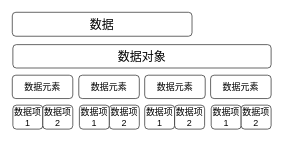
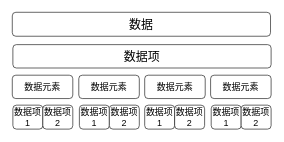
  <mxCell id="0" />
  <mxCell id="1" parent="0" />
- <mxCell id="2" value="&lt;font style=&quot;font-size: 20px;&quot;&gt;数据对象&lt;/font&gt;" style="rounded=1;whiteSpace=wrap;html=1;" vertex="1" parent="1"><mxGeometry x="21" y="74" width="431" height="39" as="geometry" /></mxCell>
+ <mxCell id="2" value="&lt;font style=&quot;font-size: 20px;&quot;&gt;数据项&lt;/font&gt;" style="rounded=1;whiteSpace=wrap;html=1;" vertex="1" parent="1"><mxGeometry x="21" y="74" width="431" height="39" as="geometry" /></mxCell>
  <mxCell id="3" value="&lt;font style=&quot;font-size: 15px;&quot;&gt;数据元素&lt;/font&gt;" style="rounded=1;whiteSpace=wrap;html=1;fontSize=15;" vertex="1" parent="1"><mxGeometry x="20" y="125" width="101" height="39" as="geometry" /></mxCell>
- <mxCell id="4" value="&lt;font style=&quot;font-size: 20px;&quot;&gt;数据&lt;/font&gt;" style="rounded=1;whiteSpace=wrap;html=1;" vertex="1" parent="1"><mxGeometry x="20" y="20" width="300" height="40" as="geometry" /></mxCell>
+ <mxCell id="4" value="&lt;font style=&quot;font-size: 20px;&quot;&gt;数据&lt;/font&gt;" style="rounded=1;whiteSpace=wrap;html=1;" vertex="1" parent="1"><mxGeometry x="20" y="20" width="431" height="40" as="geometry" /></mxCell>
  <mxCell id="5" value="&lt;font style=&quot;font-size: 15px;&quot;&gt;数据元素&lt;/font&gt;" style="rounded=1;whiteSpace=wrap;html=1;fontSize=15;" vertex="1" parent="1"><mxGeometry x="131" y="125" width="101" height="39" as="geometry" /></mxCell>
  <mxCell id="6" value="&lt;font style=&quot;font-size: 15px;&quot;&gt;数据元素&lt;/font&gt;" style="rounded=1;whiteSpace=wrap;html=1;fontSize=15;" vertex="1" parent="1"><mxGeometry x="241" y="125" width="101" height="39" as="geometry" /></mxCell>
  <mxCell id="7" value="&lt;font style=&quot;font-size: 15px;&quot;&gt;数据元素&lt;/font&gt;" style="rounded=1;whiteSpace=wrap;html=1;fontSize=15;" vertex="1" parent="1"><mxGeometry x="351" y="125" width="101" height="39" as="geometry" /></mxCell>
  <mxCell id="8" value="&lt;font style=&quot;font-size: 15px;&quot;&gt;数据项1&lt;/font&gt;" style="rounded=1;whiteSpace=wrap;html=1;fontSize=15;" vertex="1" parent="1"><mxGeometry x="21" y="175" width="50" height="40" as="geometry" /></mxCell>
  <mxCell id="9" value="&lt;font style=&quot;font-size: 15px;&quot;&gt;数据项2&lt;/font&gt;" style="rounded=1;whiteSpace=wrap;html=1;fontSize=15;" vertex="1" parent="1"><mxGeometry x="71" y="175" width="50" height="40" as="geometry" /></mxCell>
  <mxCell id="10" value="&lt;font style=&quot;font-size: 15px;&quot;&gt;数据项1&lt;/font&gt;" style="rounded=1;whiteSpace=wrap;html=1;fontSize=15;" vertex="1" parent="1"><mxGeometry x="132" y="175" width="50" height="40" as="geometry" /></mxCell>
  <mxCell id="11" value="&lt;font style=&quot;font-size: 15px;&quot;&gt;数据项2&lt;/font&gt;" style="rounded=1;whiteSpace=wrap;html=1;fontSize=15;" vertex="1" parent="1"><mxGeometry x="182" y="175" width="50" height="40" as="geometry" /></mxCell>
  <mxCell id="12" value="&lt;font style=&quot;font-size: 15px;&quot;&gt;数据项1&lt;/font&gt;" style="rounded=1;whiteSpace=wrap;html=1;fontSize=15;" vertex="1" parent="1"><mxGeometry x="241" y="175" width="50" height="40" as="geometry" /></mxCell>
  <mxCell id="13" value="&lt;font style=&quot;font-size: 15px;&quot;&gt;数据项2&lt;/font&gt;" style="rounded=1;whiteSpace=wrap;html=1;fontSize=15;" vertex="1" parent="1"><mxGeometry x="291" y="175" width="50" height="40" as="geometry" /></mxCell>
  <mxCell id="14" value="&lt;font style=&quot;font-size: 15px;&quot;&gt;数据项1&lt;/font&gt;" style="rounded=1;whiteSpace=wrap;html=1;fontSize=15;" vertex="1" parent="1"><mxGeometry x="352" y="175" width="50" height="40" as="geometry" /></mxCell>
  <mxCell id="15" value="&lt;font style=&quot;font-size: 15px;&quot;&gt;数据项2&lt;/font&gt;" style="rounded=1;whiteSpace=wrap;html=1;fontSize=15;" vertex="1" parent="1"><mxGeometry x="402" y="175" width="50" height="40" as="geometry" /></mxCell>
